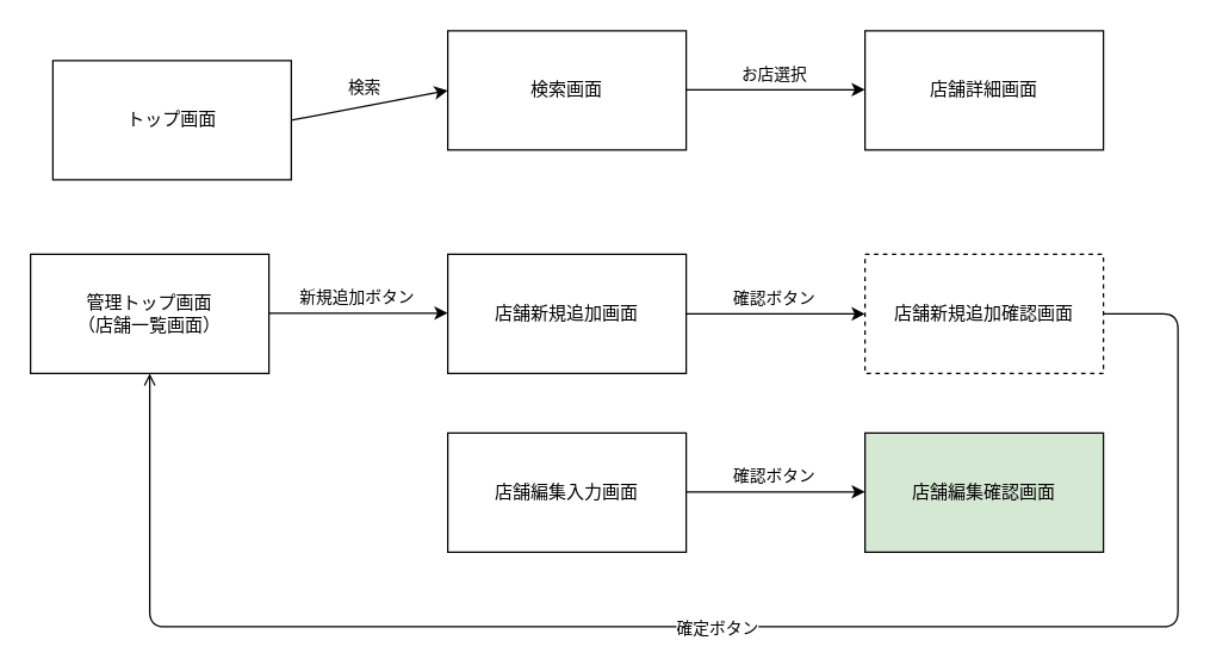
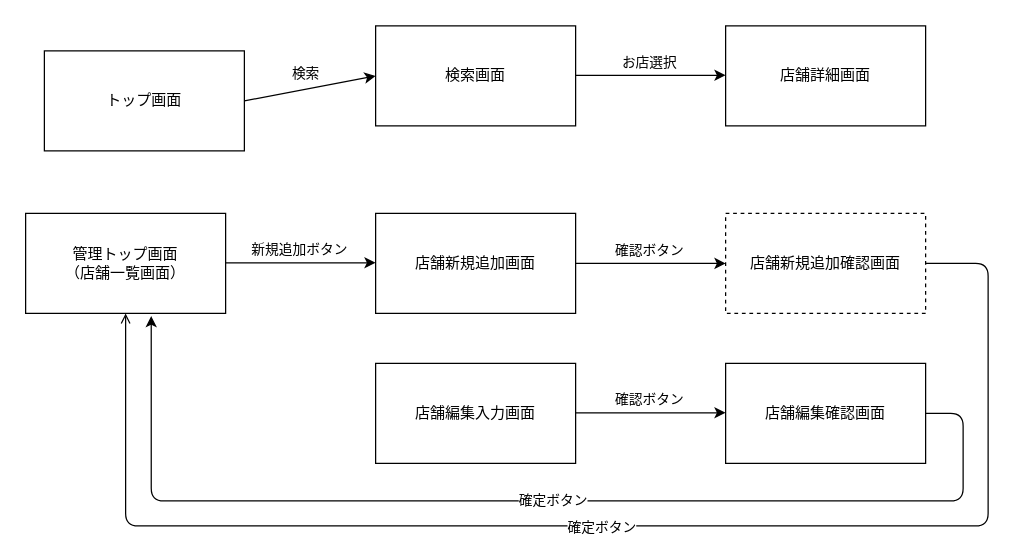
  <mxCell id="0" />
  <mxCell id="1" parent="0" />
  <mxCell id="2" value="" style="endArrow=open;html=1;edgeStyle=orthogonalEdgeStyle;exitX=1;exitY=0.5;exitDx=0;exitDy=0;entryX=0.5;entryY=1;entryDx=0;entryDy=0;noJump=0;" edge="1" parent="1" source="16" target="12"><mxGeometry width="50" height="50" relative="1" as="geometry"><mxPoint x="380" y="210" as="sourcePoint" /><mxPoint x="100" y="260" as="targetPoint" /><Array as="points"><mxPoint x="790" y="210" /><mxPoint x="790" y="420" /><mxPoint x="100" y="420" /></Array></mxGeometry></mxCell>
  <mxCell id="3" value="トップ画面" style="rounded=0;whiteSpace=wrap;html=1;" vertex="1" parent="1"><mxGeometry x="35" y="40" width="160" height="80" as="geometry" /></mxCell>
  <mxCell id="4" value="店舗詳細画面" style="rounded=0;whiteSpace=wrap;html=1;" vertex="1" parent="1"><mxGeometry x="580" y="20" width="160" height="80" as="geometry" /></mxCell>
  <mxCell id="5" value="" style="endArrow=classic;exitX=1;exitY=0.5;exitDx=0;exitDy=0;verticalAlign=bottom;noJump=0;" edge="1" parent="1" source="3"><mxGeometry width="50" height="50" relative="1" as="geometry"><mxPoint x="10" y="70" as="sourcePoint" /><mxPoint x="300" y="60" as="targetPoint" /></mxGeometry></mxCell>
  <mxCell id="6" value="検索" style="edgeLabel;html=1;align=center;verticalAlign=middle;resizable=0;points=[];" vertex="1" connectable="0" parent="5"><mxGeometry x="0.167" relative="1" as="geometry"><mxPoint x="-12" y="-11" as="offset" /></mxGeometry></mxCell>
  <mxCell id="7" value="検索画面" style="rounded=0;whiteSpace=wrap;html=1;" vertex="1" parent="1"><mxGeometry x="300" y="20" width="160" height="80" as="geometry" /></mxCell>
  <mxCell id="8" value="" style="endArrow=classic;exitX=1;exitY=0.5;exitDx=0;exitDy=0;verticalAlign=bottom;" edge="1" parent="1"><mxGeometry width="50" height="50" relative="1" as="geometry"><mxPoint x="460" y="59.5" as="sourcePoint" /><mxPoint x="580" y="59.5" as="targetPoint" /></mxGeometry></mxCell>
  <mxCell id="9" value="お店選択" style="edgeLabel;html=1;align=center;verticalAlign=middle;resizable=0;points=[];" vertex="1" connectable="0" parent="8"><mxGeometry x="0.167" relative="1" as="geometry"><mxPoint x="-12" y="-11" as="offset" /></mxGeometry></mxCell>
  <mxCell id="10" value="" style="endArrow=classic;exitX=1;exitY=0.5;exitDx=0;exitDy=0;verticalAlign=bottom;" edge="1" parent="1"><mxGeometry width="50" height="50" relative="1" as="geometry"><mxPoint x="180" y="209.5" as="sourcePoint" /><mxPoint x="300" y="209.5" as="targetPoint" /></mxGeometry></mxCell>
  <mxCell id="11" value="新規追加ボタン" style="edgeLabel;html=1;align=center;verticalAlign=middle;resizable=0;points=[];" vertex="1" connectable="0" parent="10"><mxGeometry x="0.167" relative="1" as="geometry"><mxPoint x="-12" y="-11" as="offset" /></mxGeometry></mxCell>
  <mxCell id="12" value="管理トップ画面&lt;br&gt;（店舗一覧画面）" style="rounded=0;whiteSpace=wrap;html=1;" vertex="1" parent="1"><mxGeometry x="20" y="170" width="160" height="80" as="geometry" /></mxCell>
  <mxCell id="13" value="店舗新規追加画面" style="rounded=0;whiteSpace=wrap;html=1;" vertex="1" parent="1"><mxGeometry x="300" y="170" width="160" height="80" as="geometry" /></mxCell>
- <mxCell id="14" value="店舗編集確認画面" style="rounded=0;whiteSpace=wrap;html=1;fillColor=#d5e8d4;" vertex="1" parent="1"><mxGeometry x="580" y="290" width="160" height="80" as="geometry" /></mxCell>
+ <mxCell id="14" value="店舗編集確認画面" style="rounded=0;whiteSpace=wrap;html=1;" vertex="1" parent="1"><mxGeometry x="580" y="290" width="160" height="80" as="geometry" /></mxCell>
  <mxCell id="15" value="店舗編集入力画面" style="rounded=0;whiteSpace=wrap;html=1;" vertex="1" parent="1"><mxGeometry x="300" y="290" width="160" height="80" as="geometry" /></mxCell>
  <mxCell id="16" value="店舗新規追加確認画面" style="rounded=0;whiteSpace=wrap;html=1;dashed=1;" vertex="1" parent="1"><mxGeometry x="580" y="170" width="160" height="80" as="geometry" /></mxCell>
  <mxCell id="17" value="" style="endArrow=classic;exitX=1;exitY=0.5;exitDx=0;exitDy=0;verticalAlign=bottom;entryX=0;entryY=0.5;entryDx=0;entryDy=0;" edge="1" parent="1" source="13" target="16"><mxGeometry width="50" height="50" relative="1" as="geometry"><mxPoint x="190" y="219.5" as="sourcePoint" /><mxPoint x="310" y="219.5" as="targetPoint" /></mxGeometry></mxCell>
  <mxCell id="18" value="確認ボタン" style="edgeLabel;html=1;align=center;verticalAlign=middle;resizable=0;points=[];" vertex="1" connectable="0" parent="17"><mxGeometry x="0.167" relative="1" as="geometry"><mxPoint x="-12" y="-11" as="offset" /></mxGeometry></mxCell>
  <mxCell id="19" value="" style="endArrow=classic;exitX=1;exitY=0.5;exitDx=0;exitDy=0;verticalAlign=bottom;entryX=0;entryY=0.5;entryDx=0;entryDy=0;" edge="1" parent="1"><mxGeometry width="50" height="50" relative="1" as="geometry"><mxPoint x="460" y="329.5" as="sourcePoint" /><mxPoint x="580" y="329.5" as="targetPoint" /></mxGeometry></mxCell>
  <mxCell id="20" value="確認ボタン" style="edgeLabel;html=1;align=center;verticalAlign=middle;resizable=0;points=[];" vertex="1" connectable="0" parent="19"><mxGeometry x="0.167" relative="1" as="geometry"><mxPoint x="-12" y="-11" as="offset" /></mxGeometry></mxCell>
+ <mxCell id="21" value="" style="endArrow=classic;html=1;edgeStyle=orthogonalEdgeStyle;exitX=1;exitY=0.5;exitDx=0;exitDy=0;entryX=0.628;entryY=1.027;entryDx=0;entryDy=0;entryPerimeter=0;" edge="1" parent="1" source="14" target="12"><mxGeometry width="50" height="50" relative="1" as="geometry"><mxPoint x="750" y="220" as="sourcePoint" /><mxPoint x="110" y="260" as="targetPoint" /><Array as="points"><mxPoint x="770" y="330" /><mxPoint x="770" y="400" /><mxPoint x="121" y="400" /></Array></mxGeometry></mxCell>
+ <mxCell id="22" value="確定ボタン" style="edgeLabel;html=1;align=center;verticalAlign=middle;resizable=0;points=[];" vertex="1" connectable="0" parent="21"><mxGeometry x="-0.23" y="-1" relative="1" as="geometry"><mxPoint x="-84" as="offset" /></mxGeometry></mxCell>
  <mxCell id="23" value="確定ボタン" style="edgeLabel;html=1;align=center;verticalAlign=middle;resizable=0;points=[];" vertex="1" connectable="0" parent="1"><mxGeometry x="480" y="420" as="geometry" /></mxCell>
